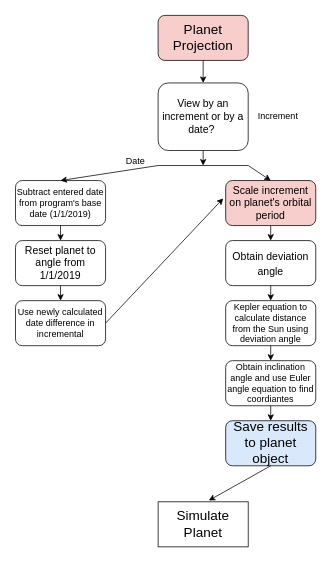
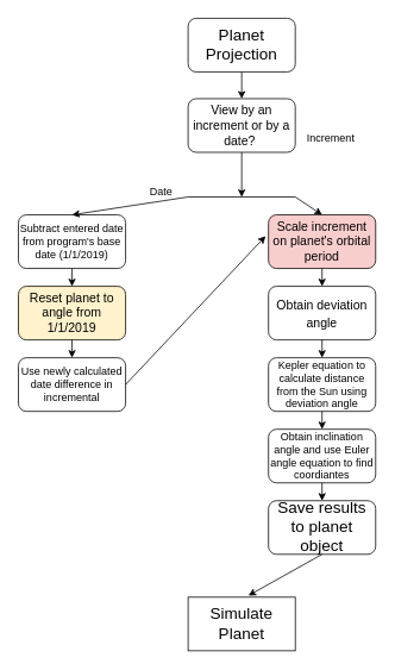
  <mxCell id="0" />
  <mxCell id="1" parent="0" />
- <mxCell id="2" value="&lt;font style=&quot;font-size: 18px&quot;&gt;Planet Projection&lt;/font&gt;" style="rounded=1;whiteSpace=wrap;html=1;fillColor=#f8cecc;" vertex="1" parent="1"><mxGeometry x="210" width="120" height="60" as="geometry" y="20" /></mxCell>
+ <mxCell id="2" value="&lt;font style=&quot;font-size: 18px&quot;&gt;Planet Projection&lt;/font&gt;" style="rounded=1;whiteSpace=wrap;html=1;" vertex="1" parent="1"><mxGeometry x="210" width="120" height="60" as="geometry" y="20" /></mxCell>
  <mxCell id="3" value="&lt;span style=&quot;font-size: 18px&quot;&gt;Simulate Planet&lt;/span&gt;" style="whiteSpace=wrap;html=1;rounded=0;" vertex="1" parent="1"><mxGeometry x="210" y="668" width="120" height="60" as="geometry" /></mxCell>
- <mxCell id="4" value="&lt;font style=&quot;font-size: 18px&quot;&gt;Save results to planet object&lt;/font&gt;" style="rounded=1;whiteSpace=wrap;html=1;fontSize=16;fillColor=#dae8fc;" vertex="1" parent="1"><mxGeometry x="300" y="560" width="120" height="60" as="geometry" /></mxCell>
+ <mxCell id="4" value="&lt;font style=&quot;font-size: 18px&quot;&gt;Save results to planet object&lt;/font&gt;" style="rounded=1;whiteSpace=wrap;html=1;fontSize=16;" vertex="1" parent="1"><mxGeometry x="300" y="560" width="120" height="60" as="geometry" /></mxCell>
  <mxCell id="5" value="&lt;font style=&quot;font-size: 14px&quot;&gt;Obtain deviation angle&lt;/font&gt;" style="rounded=1;whiteSpace=wrap;html=1;fontSize=16;" vertex="1" parent="1"><mxGeometry x="300" y="320" width="120" height="60" as="geometry" /></mxCell>
  <mxCell id="6" value="&lt;font style=&quot;font-size: 12px&quot;&gt;Use newly calculated date difference in incremental&lt;/font&gt;" style="rounded=1;whiteSpace=wrap;html=1;" vertex="1" parent="1"><mxGeometry x="20" y="400" width="120" height="60" as="geometry" /></mxCell>
- <mxCell id="7" value="&lt;font style=&quot;font-size: 14px&quot;&gt;Reset planet to angle from 1/1/2019&lt;/font&gt;" style="rounded=1;whiteSpace=wrap;html=1;" vertex="1" parent="1"><mxGeometry x="20" y="320" width="120" height="60" as="geometry" /></mxCell>
+ <mxCell id="7" value="&lt;font style=&quot;font-size: 14px&quot;&gt;Reset planet to angle from 1/1/2019&lt;/font&gt;" style="rounded=1;whiteSpace=wrap;html=1;fillColor=#fff2cc;" vertex="1" parent="1"><mxGeometry x="20" y="320" width="120" height="60" as="geometry" /></mxCell>
  <mxCell id="8" value="&lt;font style=&quot;font-size: 12px&quot;&gt;Kepler equation to calculate distance from the Sun using deviation angle&lt;/font&gt;" style="rounded=1;whiteSpace=wrap;html=1;" vertex="1" parent="1"><mxGeometry x="300" y="400" width="120" height="60" as="geometry" /></mxCell>
  <mxCell id="9" value="&lt;font style=&quot;font-size: 12px&quot;&gt;Subtract entered date from program's base date (1/1/2019)&lt;/font&gt;" style="rounded=1;whiteSpace=wrap;html=1;" vertex="1" parent="1"><mxGeometry x="20" y="240" width="120" height="60" as="geometry" /></mxCell>
- <mxCell id="10" value="&lt;font style=&quot;font-size: 14px&quot;&gt;View by an increment or by a date?&amp;nbsp;&lt;/font&gt;" style="rounded=1;whiteSpace=wrap;html=1;" vertex="1" parent="1"><mxGeometry x="210" y="110" width="120" height="90" as="geometry" /></mxCell>
+ <mxCell id="10" value="&lt;font style=&quot;font-size: 14px&quot;&gt;View by an increment or by a date?&amp;nbsp;&lt;/font&gt;" style="rounded=1;whiteSpace=wrap;html=1;" vertex="1" parent="1"><mxGeometry x="210" y="110" width="120" height="60" as="geometry" /></mxCell>
  <mxCell id="11" value="&lt;font style=&quot;font-size: 14px&quot;&gt;Scale increment on planet's orbital period&lt;/font&gt;" style="rounded=1;whiteSpace=wrap;html=1;fillColor=#f8cecc;" vertex="1" parent="1"><mxGeometry x="300" y="240" width="120" height="60" as="geometry" /></mxCell>
  <mxCell id="12" value="" style="endArrow=classic;html=1;exitX=0.5;exitY=1;exitDx=0;exitDy=0;" edge="1" parent="1" source="10"><mxGeometry width="50" height="50" relative="1" as="geometry"><mxPoint x="270" y="185" as="sourcePoint" /><mxPoint x="270" y="220" as="targetPoint" /></mxGeometry></mxCell>
  <mxCell id="13" value="" style="endArrow=classic;html=1;entryX=0.5;entryY=0;entryDx=0;entryDy=0;" edge="1" parent="1" target="11"><mxGeometry width="50" height="50" relative="1" as="geometry"><mxPoint x="330" y="220" as="sourcePoint" /><mxPoint x="380" y="170" as="targetPoint" /></mxGeometry></mxCell>
  <mxCell id="14" value="" style="endArrow=classic;html=1;entryX=0.5;entryY=0;entryDx=0;entryDy=0;" edge="1" parent="1" target="9"><mxGeometry width="50" height="50" relative="1" as="geometry"><mxPoint x="210" y="220" as="sourcePoint" /><mxPoint x="130" y="210" as="targetPoint" /></mxGeometry></mxCell>
  <mxCell id="15" value="" style="endArrow=classic;html=1;" edge="1" parent="1"><mxGeometry width="50" height="50" relative="1" as="geometry"><mxPoint x="80" y="300" as="sourcePoint" /><mxPoint x="80" y="320" as="targetPoint" /></mxGeometry></mxCell>
  <mxCell id="16" value="" style="endArrow=classic;html=1;entryX=0.5;entryY=0;entryDx=0;entryDy=0;" edge="1" parent="1" target="10"><mxGeometry width="50" height="50" relative="1" as="geometry"><mxPoint x="270" y="80" as="sourcePoint" /><mxPoint x="320" y="30" as="targetPoint" /></mxGeometry></mxCell>
  <mxCell id="17" value="" style="endArrow=none;html=1;" edge="1" parent="1"><mxGeometry width="50" height="50" relative="1" as="geometry"><mxPoint x="210" y="220" as="sourcePoint" /><mxPoint x="330" y="220" as="targetPoint" /></mxGeometry></mxCell>
  <mxCell id="18" value="Increment" style="text;html=1;strokeColor=none;fillColor=none;align=center;verticalAlign=middle;whiteSpace=wrap;rounded=0;" vertex="1" parent="1"><mxGeometry x="350" y="145" width="40" height="20" as="geometry" /></mxCell>
  <mxCell id="19" value="Date" style="text;html=1;strokeColor=none;fillColor=none;align=center;verticalAlign=middle;whiteSpace=wrap;rounded=0;" vertex="1" parent="1"><mxGeometry x="160" y="204" width="40" height="20" as="geometry" /></mxCell>
  <mxCell id="20" value="" style="endArrow=classic;html=1;entryX=-0.027;entryY=0.397;entryDx=0;entryDy=0;entryPerimeter=0;" edge="1" parent="1" target="11"><mxGeometry width="50" height="50" relative="1" as="geometry"><mxPoint x="140" y="430" as="sourcePoint" /><mxPoint x="190" y="300" as="targetPoint" /></mxGeometry></mxCell>
  <mxCell id="21" value="" style="endArrow=classic;html=1;entryX=0.5;entryY=0;entryDx=0;entryDy=0;" edge="1" parent="1" target="6"><mxGeometry width="50" height="50" relative="1" as="geometry"><mxPoint x="80" y="380" as="sourcePoint" /><mxPoint x="130" y="330" as="targetPoint" /></mxGeometry></mxCell>
  <mxCell id="22" value="" style="endArrow=classic;html=1;entryX=0.5;entryY=0;entryDx=0;entryDy=0;" edge="1" parent="1" target="25"><mxGeometry width="50" height="50" relative="1" as="geometry"><mxPoint x="360" y="460" as="sourcePoint" /><mxPoint x="410" y="410" as="targetPoint" /></mxGeometry></mxCell>
  <mxCell id="23" value="" style="endArrow=classic;html=1;entryX=0.5;entryY=0;entryDx=0;entryDy=0;" edge="1" parent="1" target="8"><mxGeometry width="50" height="50" relative="1" as="geometry"><mxPoint x="360" y="380" as="sourcePoint" /><mxPoint x="410" y="330" as="targetPoint" /></mxGeometry></mxCell>
  <mxCell id="24" value="" style="endArrow=classic;html=1;entryX=0.5;entryY=0;entryDx=0;entryDy=0;" edge="1" parent="1" target="5"><mxGeometry width="50" height="50" relative="1" as="geometry"><mxPoint x="360" y="300" as="sourcePoint" /><mxPoint x="410" y="250" as="targetPoint" /></mxGeometry></mxCell>
  <mxCell id="25" value="Obtain inclination angle and use Euler angle equation to find coordiantes" style="rounded=1;whiteSpace=wrap;html=1;" vertex="1" parent="1"><mxGeometry x="300" y="480" width="120" height="60" as="geometry" /></mxCell>
  <mxCell id="26" value="" style="endArrow=classic;html=1;entryX=0.5;entryY=0;entryDx=0;entryDy=0;" edge="1" parent="1" target="4"><mxGeometry width="50" height="50" relative="1" as="geometry"><mxPoint x="360" y="540" as="sourcePoint" /><mxPoint x="410" y="490" as="targetPoint" /></mxGeometry></mxCell>
  <mxCell id="27" value="" style="endArrow=classic;html=1;entryX=0.563;entryY=-0.03;entryDx=0;entryDy=0;entryPerimeter=0;" edge="1" parent="1" target="3"><mxGeometry width="50" height="50" relative="1" as="geometry"><mxPoint x="360" y="620" as="sourcePoint" /><mxPoint x="410" y="570" as="targetPoint" /></mxGeometry></mxCell>
